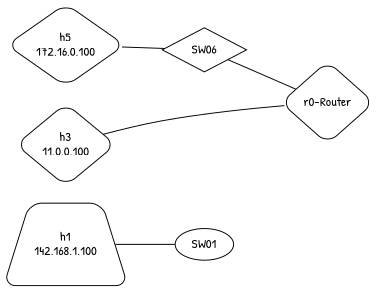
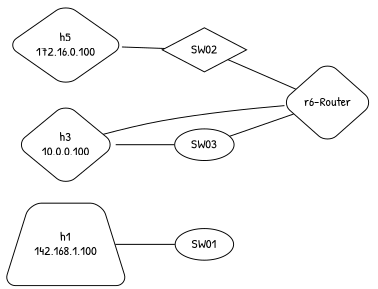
  digraph {
    fontname="Patrick Hand"
    rankdir=LR
    node [fontname="Patrick Hand" shape=diamond style=rounded]
    edge [arrowhead=none fontname="Patrick Hand"]
    n1 [height=1.2 label="h1\n142.168.1.100" shape=trapezium width=1]
    SW01 [height=.2 shape=ellipse style=none width=.2]
    n3 [height=1.2 label="h5\n172.16.0.100" width=1]
-   SW02 [height=.2 style=none width=.2 label=SW06]
-   n5 [height=1.2 label="r0-Router" width=1]
-   n6 [height=1.2 label="h3\n11.0.0.100" width=1]
+   SW02 [height=.2 style=none width=.2]
+   n5 [height=1.2 label="r6-Router" width=1]
+   n6 [height=1.2 label="h3\n10.0.0.100" width=1]
+   SW03 [height=.2 shape=ellipse style=none width=.2]
    n1 -> SW01
    n3 -> SW02
    SW02 -> n5
    n6 -> n5
+   n6 -> SW03
+   SW03 -> n5
  }
